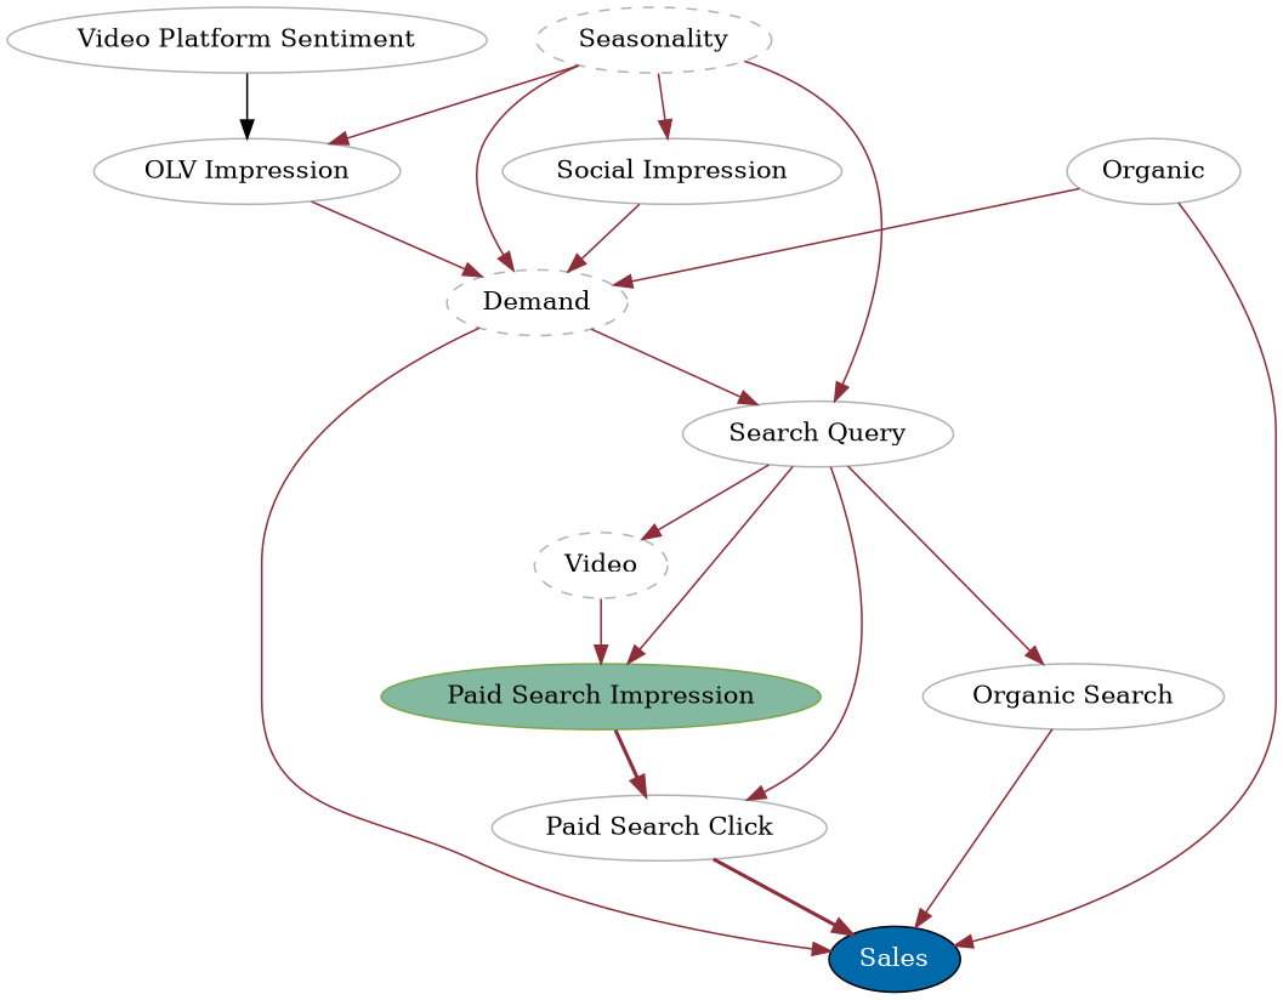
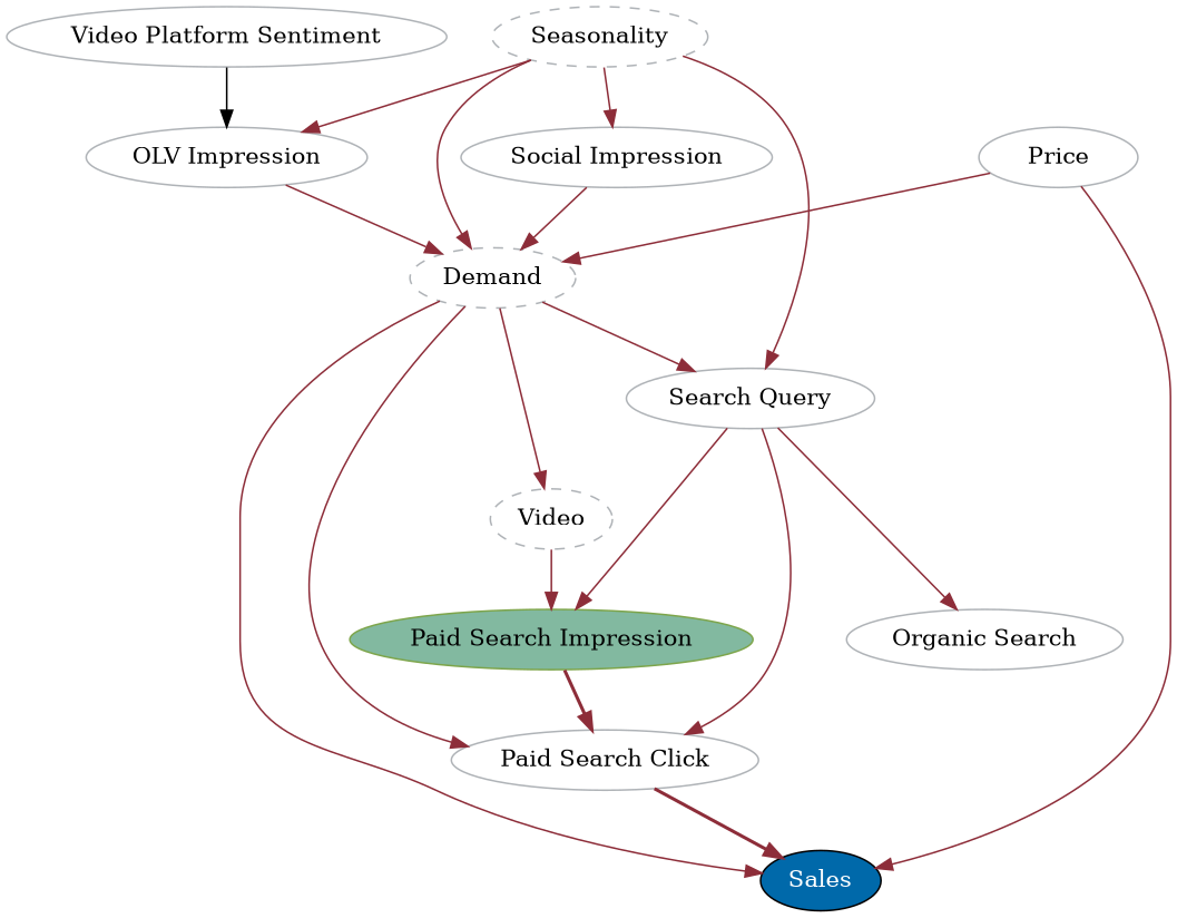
  digraph {
    node [color="#AFB3B7"]
    edge [color="#8D2D39"]
    "Paid Search Impression" [color="#7DA54B" fillcolor="#82B9A0" style=filled]
    "Paid Search Click"
    Sales [fillcolor="#0069AA" fontcolor=white style=filled color=""]
    Demand [style=dashed]
    "OLV Impression"
    "Search Query"
    "Social Impression"
    "Video Platform Sentiment"
    "Organic Search"
    n10 [label=Video style=dashed]
-   Price [label=Organic]
+   Price
    Seasonality [style=dashed]
    "Paid Search Impression" -> "Paid Search Click" [style=bold]
    "Paid Search Click" -> Sales [style=bold]
+   Demand -> "Paid Search Click"
    Demand -> Sales
    Demand -> "Search Query"
    "OLV Impression" -> Demand
    "Search Query" -> "Paid Search Impression"
    "Search Query" -> "Paid Search Click"
    "Search Query" -> "Organic Search"
-   "Search Query" -> n10
+   Demand -> n10
    "Social Impression" -> Demand
    "Video Platform Sentiment" -> "OLV Impression" [color=""]
-   "Organic Search" -> Sales
    n10 -> "Paid Search Impression"
    Price -> Sales
    Price -> Demand
    Seasonality -> Demand
    Seasonality -> "OLV Impression"
    Seasonality -> "Search Query"
    Seasonality -> "Social Impression"
  }
